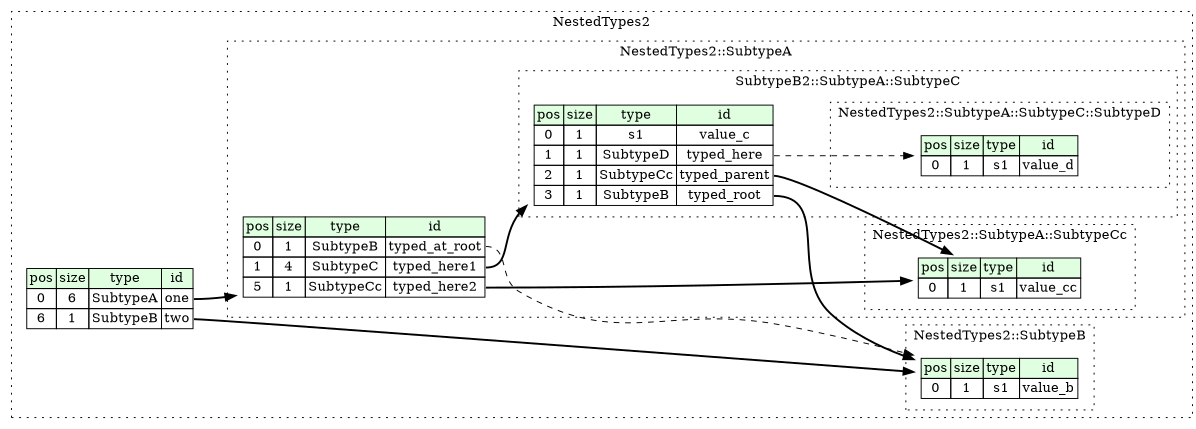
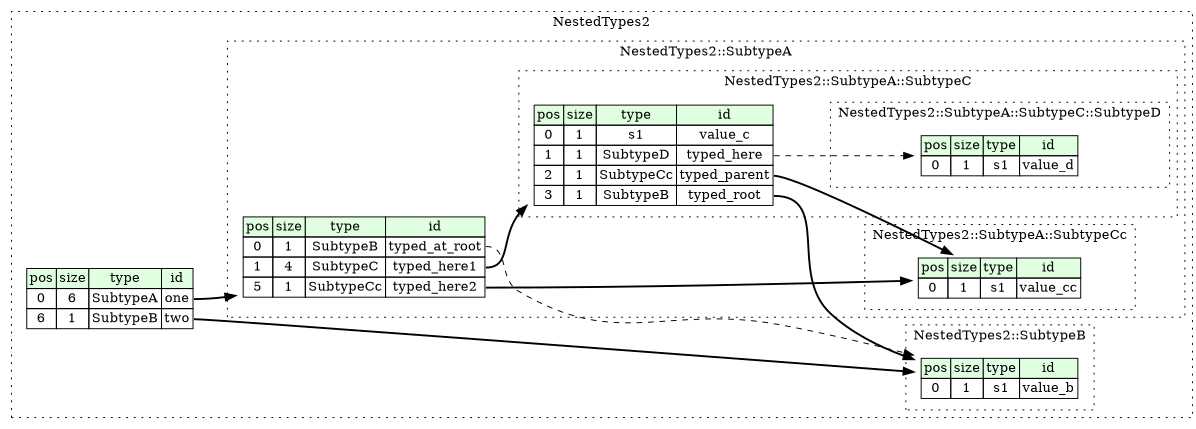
  digraph {
    rankdir=LR
    node [shape=plaintext]
    edge [style=bold]
    n1 [label=<<TABLE BORDER="0" CELLBORDER="1" CELLSPACING="0"> 						<TR><TD BGCOLOR="#E0FFE0">pos</TD><TD BGCOLOR="#E0FFE0">size</TD><TD BGCOLOR="#E0FFE0">type</TD><TD BGCOLOR="#E0FFE0">id</TD></TR> 						<TR><TD PORT="value_d_pos">0</TD><TD PORT="value_d_size">1</TD><TD>s1</TD><TD PORT="value_d_type">value_d</TD></TR> 					</TABLE>>]
    n2 [label=<<TABLE BORDER="0" CELLBORDER="1" CELLSPACING="0"> 					<TR><TD BGCOLOR="#E0FFE0">pos</TD><TD BGCOLOR="#E0FFE0">size</TD><TD BGCOLOR="#E0FFE0">type</TD><TD BGCOLOR="#E0FFE0">id</TD></TR> 					<TR><TD PORT="value_c_pos">0</TD><TD PORT="value_c_size">1</TD><TD>s1</TD><TD PORT="value_c_type">value_c</TD></TR> 					<TR><TD PORT="typed_here_pos">1</TD><TD PORT="typed_here_size">1</TD><TD>SubtypeD</TD><TD PORT="typed_here_type">typed_here</TD></TR> 					<TR><TD PORT="typed_parent_pos">2</TD><TD PORT="typed_parent_size">1</TD><TD>SubtypeCc</TD><TD PORT="typed_parent_type">typed_parent</TD></TR> 					<TR><TD PORT="typed_root_pos">3</TD><TD PORT="typed_root_size">1</TD><TD>SubtypeB</TD><TD PORT="typed_root_type">typed_root</TD></TR> 				</TABLE>>]
    n3 [label=<<TABLE BORDER="0" CELLBORDER="1" CELLSPACING="0"> 					<TR><TD BGCOLOR="#E0FFE0">pos</TD><TD BGCOLOR="#E0FFE0">size</TD><TD BGCOLOR="#E0FFE0">type</TD><TD BGCOLOR="#E0FFE0">id</TD></TR> 					<TR><TD PORT="value_cc_pos">0</TD><TD PORT="value_cc_size">1</TD><TD>s1</TD><TD PORT="value_cc_type">value_cc</TD></TR> 				</TABLE>>]
    n4 [label=<<TABLE BORDER="0" CELLBORDER="1" CELLSPACING="0"> 				<TR><TD BGCOLOR="#E0FFE0">pos</TD><TD BGCOLOR="#E0FFE0">size</TD><TD BGCOLOR="#E0FFE0">type</TD><TD BGCOLOR="#E0FFE0">id</TD></TR> 				<TR><TD PORT="typed_at_root_pos">0</TD><TD PORT="typed_at_root_size">1</TD><TD>SubtypeB</TD><TD PORT="typed_at_root_type">typed_at_root</TD></TR> 				<TR><TD PORT="typed_here1_pos">1</TD><TD PORT="typed_here1_size">4</TD><TD>SubtypeC</TD><TD PORT="typed_here1_type">typed_here1</TD></TR> 				<TR><TD PORT="typed_here2_pos">5</TD><TD PORT="typed_here2_size">1</TD><TD>SubtypeCc</TD><TD PORT="typed_here2_type">typed_here2</TD></TR> 			</TABLE>>]
    n5 [label=<<TABLE BORDER="0" CELLBORDER="1" CELLSPACING="0"> 				<TR><TD BGCOLOR="#E0FFE0">pos</TD><TD BGCOLOR="#E0FFE0">size</TD><TD BGCOLOR="#E0FFE0">type</TD><TD BGCOLOR="#E0FFE0">id</TD></TR> 				<TR><TD PORT="value_b_pos">0</TD><TD PORT="value_b_size">1</TD><TD>s1</TD><TD PORT="value_b_type">value_b</TD></TR> 			</TABLE>>]
    n6 [label=<<TABLE BORDER="0" CELLBORDER="1" CELLSPACING="0"> 			<TR><TD BGCOLOR="#E0FFE0">pos</TD><TD BGCOLOR="#E0FFE0">size</TD><TD BGCOLOR="#E0FFE0">type</TD><TD BGCOLOR="#E0FFE0">id</TD></TR> 			<TR><TD PORT="one_pos">0</TD><TD PORT="one_size">6</TD><TD>SubtypeA</TD><TD PORT="one_type">one</TD></TR> 			<TR><TD PORT="two_pos">6</TD><TD PORT="two_size">1</TD><TD>SubtypeB</TD><TD PORT="two_type">two</TD></TR> 		</TABLE>>]
    subgraph cluster_1 {
      label=NestedTypes2
      style=dotted
      n6
      subgraph cluster_2 {
        label="NestedTypes2::SubtypeA"
        style=dotted
        n4
        subgraph cluster_3 {
-         label="SubtypeB2::SubtypeA::SubtypeC"
+         label="NestedTypes2::SubtypeA::SubtypeC"
          style=dotted
          n2
          subgraph cluster_4 {
            label="NestedTypes2::SubtypeA::SubtypeC::SubtypeD"
            style=dotted
            n1
          }
        }
        subgraph cluster_5 {
          label="NestedTypes2::SubtypeA::SubtypeCc"
          style=dotted
          n3
        }
      }
      subgraph cluster_6 {
        label="NestedTypes2::SubtypeB"
        style=dotted
        n5
      }
    }
    n2 -> n1 [style=dashed tailport=typed_here_type]
    n2 -> n3 [tailport=typed_parent_type]
    n2 -> n5 [tailport=typed_root_type]
    n4 -> n2 [tailport=typed_here1_type]
    n4 -> n3 [tailport=typed_here2_type]
    n4 -> n5 [style=dashed tailport=typed_at_root_type]
    n6 -> n4 [tailport=one_type]
    n6 -> n5 [tailport=two_type]
  }
